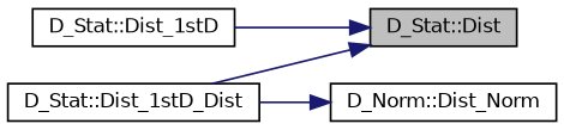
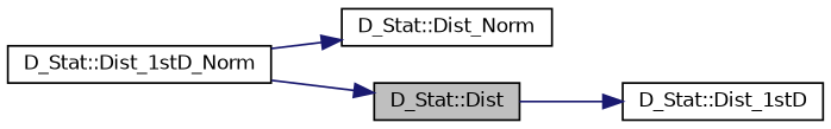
  digraph {
    rankdir=RL
    node [color=black fillcolor=white fontname=Helvetica fontsize=10 shape=record style=filled]
    edge [color=midnightblue dir=back fontname=Helvetica fontsize=10 labelfontname=Helvetica labelfontsize=10 style=solid]
    n1 [fillcolor=grey75 fontcolor=black height=0.2 label="D_Stat::Dist" width=0.4]
    n2 [height=0.2 label="D_Stat::Dist_1stD" width=0.4]
-   n3 [height=0.2 label="D_Stat::Dist_1stD_Dist" width=0.4]
-   n4 [height=0.2 label="D_Norm::Dist_Norm" width=0.4]
-   n1 -> n2
+   n3 [height=0.2 label="D_Stat::Dist_1stD_Norm" width=0.4]
+   n4 [height=0.2 label="D_Stat::Dist_Norm" width=0.4]
+   n2 -> n1
    n1 -> n3
    n4 -> n3
  }
